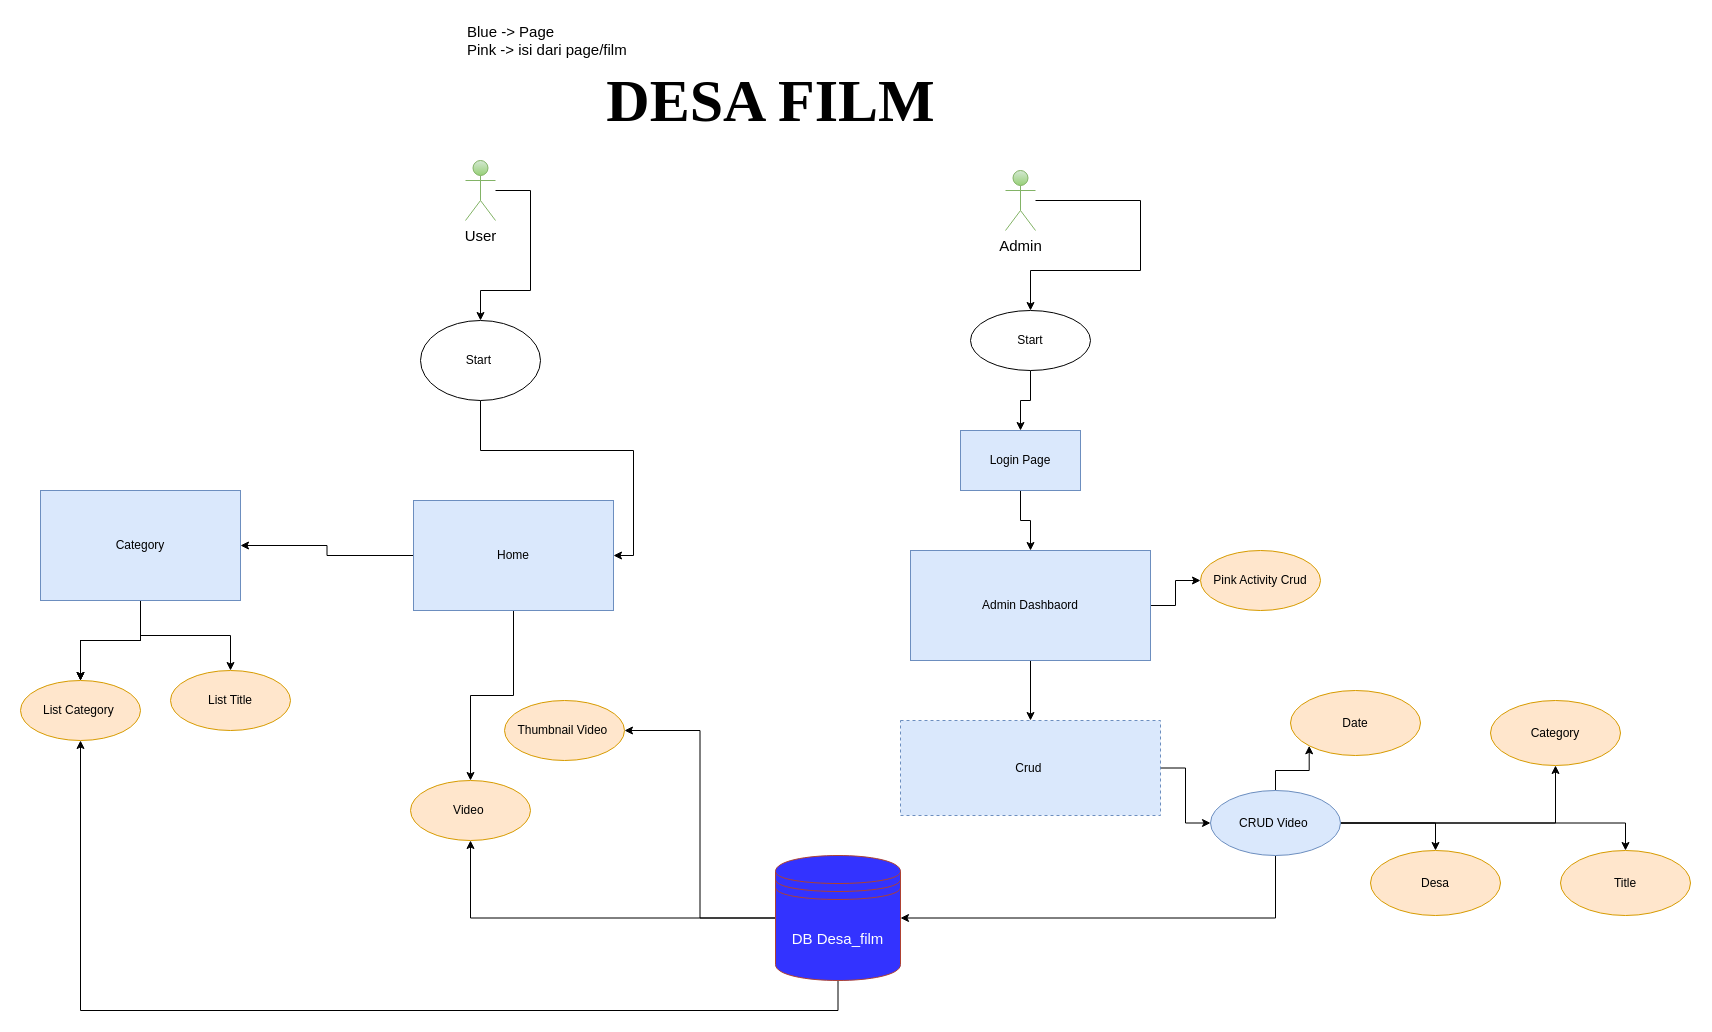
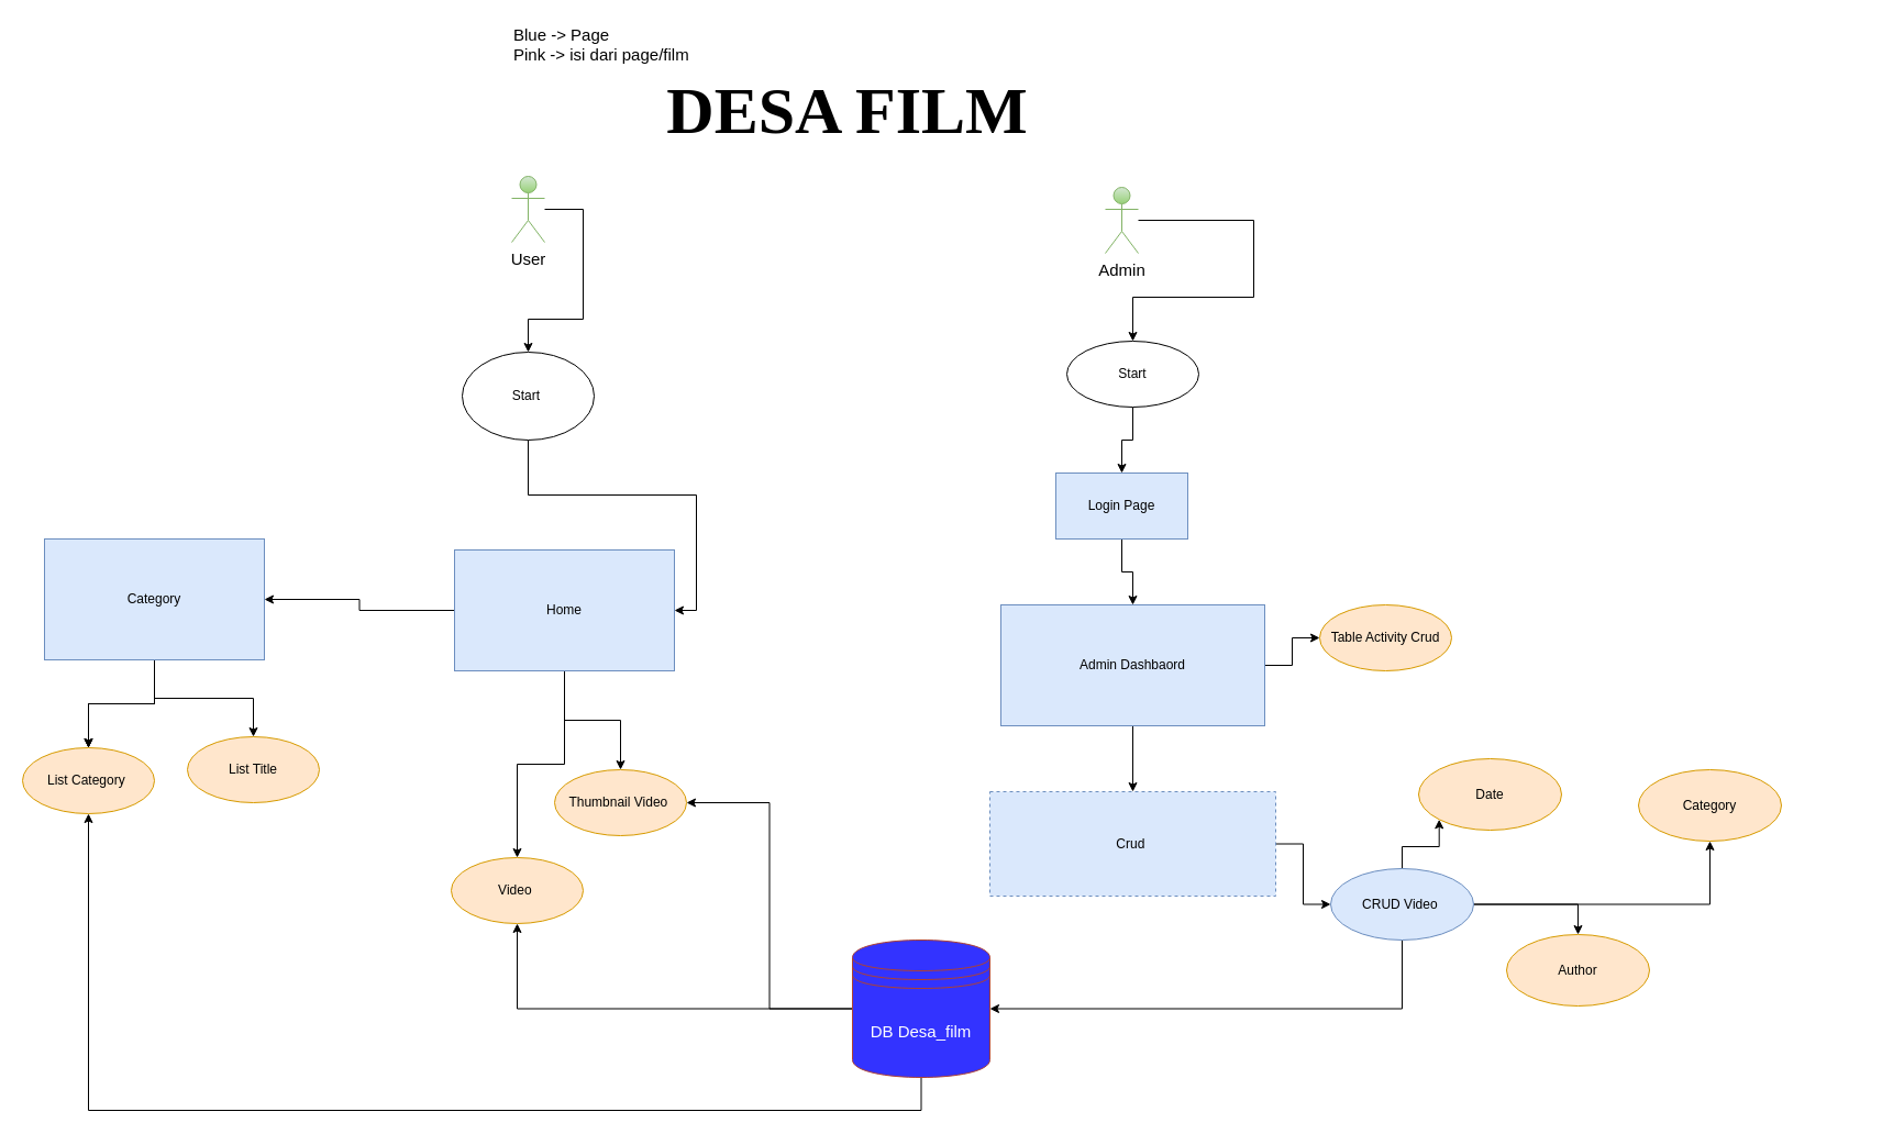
  <mxCell id="0" />
  <mxCell id="1" parent="0" />
  <mxCell id="2" style="edgeStyle=orthogonalEdgeStyle;rounded=0;orthogonalLoop=1;jettySize=auto;html=1;entryX=1;entryY=0.5;entryDx=0;entryDy=0;" parent="1" source="3" target="7" edge="1"><mxGeometry relative="1" as="geometry"><mxPoint x="630" y="570" as="targetPoint" /></mxGeometry></mxCell>
  <mxCell id="3" value="Start&amp;nbsp;" style="ellipse;whiteSpace=wrap;html=1;" parent="1" vertex="1"><mxGeometry x="420" y="320" width="120" height="80" as="geometry" /></mxCell>
+ <mxCell id="4" value="" style="edgeStyle=orthogonalEdgeStyle;rounded=0;orthogonalLoop=1;jettySize=auto;html=1;" parent="1" source="7" target="8" edge="1"><mxGeometry relative="1" as="geometry" /></mxCell>
  <mxCell id="5" value="" style="edgeStyle=orthogonalEdgeStyle;rounded=0;orthogonalLoop=1;jettySize=auto;html=1;" parent="1" source="7" target="9" edge="1"><mxGeometry relative="1" as="geometry" /></mxCell>
  <mxCell id="6" value="" style="edgeStyle=orthogonalEdgeStyle;rounded=0;orthogonalLoop=1;jettySize=auto;html=1;" parent="1" source="7" target="14" edge="1"><mxGeometry relative="1" as="geometry" /></mxCell>
  <mxCell id="7" value="Home" style="rounded=0;whiteSpace=wrap;html=1;fillColor=#dae8fc;strokeColor=#6c8ebf;" parent="1" vertex="1"><mxGeometry x="413" y="500" width="200" height="110" as="geometry" /></mxCell>
  <mxCell id="8" value="Thumbnail Video&amp;nbsp;" style="ellipse;whiteSpace=wrap;html=1;rounded=0;fillColor=#ffe6cc;strokeColor=#d79b00;" parent="1" vertex="1"><mxGeometry x="504" y="700" width="120" height="60" as="geometry" /></mxCell>
  <mxCell id="9" value="Video&amp;nbsp;" style="ellipse;whiteSpace=wrap;html=1;rounded=0;fillColor=#ffe6cc;strokeColor=#d79b00;" parent="1" vertex="1"><mxGeometry x="410" y="780" width="120" height="60" as="geometry" /></mxCell>
  <mxCell id="10" value="" style="edgeStyle=orthogonalEdgeStyle;rounded=0;orthogonalLoop=1;jettySize=auto;html=1;fontSize=15;" parent="1" source="14" target="16" edge="1"><mxGeometry relative="1" as="geometry" /></mxCell>
  <mxCell id="11" value="" style="edgeStyle=orthogonalEdgeStyle;rounded=0;orthogonalLoop=1;jettySize=auto;html=1;fontSize=15;" parent="1" source="14" target="16" edge="1"><mxGeometry relative="1" as="geometry" /></mxCell>
  <mxCell id="12" value="" style="edgeStyle=orthogonalEdgeStyle;rounded=0;orthogonalLoop=1;jettySize=auto;html=1;fontSize=15;" parent="1" source="14" target="16" edge="1"><mxGeometry relative="1" as="geometry" /></mxCell>
  <mxCell id="13" value="" style="edgeStyle=orthogonalEdgeStyle;rounded=0;orthogonalLoop=1;jettySize=auto;html=1;fontSize=15;" parent="1" source="14" target="17" edge="1"><mxGeometry relative="1" as="geometry" /></mxCell>
  <mxCell id="14" value="Category" style="rounded=0;whiteSpace=wrap;html=1;fillColor=#dae8fc;strokeColor=#6c8ebf;" parent="1" vertex="1"><mxGeometry x="40" y="490" width="200" height="110" as="geometry" /></mxCell>
  <mxCell id="15" value="&lt;font style=&quot;font-size: 15px&quot;&gt;Blue -&amp;gt; Page&lt;br&gt;Pink -&amp;gt; isi dari page/film&amp;nbsp;&lt;/font&gt;" style="text;html=1;align=left;verticalAlign=middle;resizable=0;points=[];autosize=1;strokeColor=none;fillColor=none;" parent="1" vertex="1"><mxGeometry x="465" y="20" width="200" height="40" as="geometry" /></mxCell>
  <mxCell id="16" value="List Category&amp;nbsp;" style="ellipse;whiteSpace=wrap;html=1;fillColor=#ffe6cc;strokeColor=#d79b00;rounded=0;" parent="1" vertex="1"><mxGeometry x="20" y="680" width="120" height="60" as="geometry" /></mxCell>
  <mxCell id="17" value="List Title" style="ellipse;whiteSpace=wrap;html=1;fillColor=#ffe6cc;strokeColor=#d79b00;rounded=0;" parent="1" vertex="1"><mxGeometry x="170" y="670" width="120" height="60" as="geometry" /></mxCell>
  <mxCell id="18" value="" style="edgeStyle=orthogonalEdgeStyle;rounded=0;orthogonalLoop=1;jettySize=auto;html=1;fontSize=15;" parent="1" source="20" target="25" edge="1"><mxGeometry relative="1" as="geometry" /></mxCell>
  <mxCell id="19" value="" style="edgeStyle=orthogonalEdgeStyle;rounded=0;orthogonalLoop=1;jettySize=auto;html=1;fontSize=15;" parent="1" source="20" target="27" edge="1"><mxGeometry relative="1" as="geometry" /></mxCell>
  <mxCell id="20" value="Admin Dashbaord" style="whiteSpace=wrap;html=1;fillColor=#dae8fc;strokeColor=#6c8ebf;" parent="1" vertex="1"><mxGeometry x="910" y="550" width="240" height="110" as="geometry" /></mxCell>
  <mxCell id="21" value="" style="edgeStyle=orthogonalEdgeStyle;rounded=0;orthogonalLoop=1;jettySize=auto;html=1;fontSize=15;" parent="1" source="22" target="24" edge="1"><mxGeometry relative="1" as="geometry" /></mxCell>
  <mxCell id="22" value="Start" style="ellipse;whiteSpace=wrap;html=1;" parent="1" vertex="1"><mxGeometry x="970" y="310" width="120" height="60" as="geometry" /></mxCell>
  <mxCell id="23" value="" style="edgeStyle=orthogonalEdgeStyle;rounded=0;orthogonalLoop=1;jettySize=auto;html=1;fontSize=15;" parent="1" source="24" target="20" edge="1"><mxGeometry relative="1" as="geometry" /></mxCell>
  <mxCell id="24" value="Login Page" style="whiteSpace=wrap;html=1;fillColor=#dae8fc;strokeColor=#6c8ebf;" parent="1" vertex="1"><mxGeometry x="960" y="430" width="120" height="60" as="geometry" /></mxCell>
- <mxCell id="25" value="Pink Activity Crud" style="ellipse;whiteSpace=wrap;html=1;fillColor=#ffe6cc;strokeColor=#d79b00;" parent="1" vertex="1"><mxGeometry x="1200" y="550" width="120" height="60" as="geometry" /></mxCell>
+ <mxCell id="25" value="Table Activity Crud" style="ellipse;whiteSpace=wrap;html=1;fillColor=#ffe6cc;strokeColor=#d79b00;" parent="1" vertex="1"><mxGeometry x="1200" y="550" width="120" height="60" as="geometry" /></mxCell>
  <mxCell id="26" value="" style="edgeStyle=orthogonalEdgeStyle;rounded=0;orthogonalLoop=1;jettySize=auto;html=1;fontSize=15;" parent="1" source="27" target="33" edge="1"><mxGeometry relative="1" as="geometry" /></mxCell>
  <mxCell id="27" value="Crud&amp;nbsp;" style="whiteSpace=wrap;html=1;fillColor=#dae8fc;strokeColor=#6c8ebf;dashed=1;" parent="1" vertex="1"><mxGeometry x="900" y="720" width="260" height="95" as="geometry" /></mxCell>
  <mxCell id="28" style="edgeStyle=orthogonalEdgeStyle;rounded=0;orthogonalLoop=1;jettySize=auto;html=1;fontSize=15;exitX=0.5;exitY=1;exitDx=0;exitDy=0;" parent="1" source="33" target="37" edge="1"><mxGeometry relative="1" as="geometry" /></mxCell>
  <mxCell id="29" style="edgeStyle=orthogonalEdgeStyle;rounded=0;orthogonalLoop=1;jettySize=auto;html=1;entryX=0;entryY=1;entryDx=0;entryDy=0;fontSize=15;" parent="1" source="33" target="38" edge="1"><mxGeometry relative="1" as="geometry" /></mxCell>
  <mxCell id="30" style="edgeStyle=orthogonalEdgeStyle;rounded=0;orthogonalLoop=1;jettySize=auto;html=1;entryX=0.5;entryY=0;entryDx=0;entryDy=0;fontSize=15;" parent="1" source="33" target="40" edge="1"><mxGeometry relative="1" as="geometry" /></mxCell>
  <mxCell id="31" style="edgeStyle=orthogonalEdgeStyle;rounded=0;orthogonalLoop=1;jettySize=auto;html=1;fontSize=15;fontColor=#FFFFFF;" parent="1" source="33" target="41" edge="1"><mxGeometry relative="1" as="geometry" /></mxCell>
- <mxCell id="32" style="edgeStyle=orthogonalEdgeStyle;rounded=0;orthogonalLoop=1;jettySize=auto;html=1;entryX=0.5;entryY=0;entryDx=0;entryDy=0;fontSize=15;fontColor=#FFFFFF;" parent="1" source="33" target="39" edge="1"><mxGeometry relative="1" as="geometry" /></mxCell>
  <mxCell id="33" value="CRUD Video&amp;nbsp;" style="ellipse;whiteSpace=wrap;html=1;fillColor=#dae8fc;strokeColor=#6c8ebf;" parent="1" vertex="1"><mxGeometry x="1210" y="790" width="130" height="65" as="geometry" /></mxCell>
  <mxCell id="34" style="edgeStyle=orthogonalEdgeStyle;rounded=0;orthogonalLoop=1;jettySize=auto;html=1;fontSize=15;" parent="1" source="37" target="9" edge="1"><mxGeometry relative="1" as="geometry" /></mxCell>
  <mxCell id="35" style="edgeStyle=orthogonalEdgeStyle;rounded=0;orthogonalLoop=1;jettySize=auto;html=1;entryX=1;entryY=0.5;entryDx=0;entryDy=0;fontSize=15;" parent="1" source="37" target="8" edge="1"><mxGeometry relative="1" as="geometry" /></mxCell>
  <mxCell id="36" style="edgeStyle=orthogonalEdgeStyle;rounded=0;orthogonalLoop=1;jettySize=auto;html=1;entryX=0.5;entryY=1;entryDx=0;entryDy=0;fontSize=15;fontColor=#FFFFFF;" parent="1" source="37" target="16" edge="1"><mxGeometry relative="1" as="geometry"><Array as="points"><mxPoint x="837" y="1010" /><mxPoint x="80" y="1010" /></Array></mxGeometry></mxCell>
  <mxCell id="37" value="DB Desa_film" style="shape=datastore;whiteSpace=wrap;html=1;fontSize=15;fillColor=#3333FF;strokeColor=#ae4132;fontColor=#FFFFFF;" parent="1" vertex="1"><mxGeometry x="775" y="855" width="125" height="125" as="geometry" /></mxCell>
  <mxCell id="38" value="Date" style="ellipse;whiteSpace=wrap;html=1;fillColor=#ffe6cc;strokeColor=#d79b00;" parent="1" vertex="1"><mxGeometry x="1290" y="690" width="130" height="65" as="geometry" /></mxCell>
- <mxCell id="39" value="Title" style="ellipse;whiteSpace=wrap;html=1;fillColor=#ffe6cc;strokeColor=#d79b00;" parent="1" vertex="1"><mxGeometry x="1560" y="850" width="130" height="65" as="geometry" /></mxCell>
- <mxCell id="40" value="Desa" style="ellipse;whiteSpace=wrap;html=1;fillColor=#ffe6cc;strokeColor=#d79b00;" parent="1" vertex="1"><mxGeometry x="1370" y="850" width="130" height="65" as="geometry" /></mxCell>
+ <mxCell id="40" value="Author" style="ellipse;whiteSpace=wrap;html=1;fillColor=#ffe6cc;strokeColor=#d79b00;" parent="1" vertex="1"><mxGeometry x="1370" y="850" width="130" height="65" as="geometry" /></mxCell>
  <mxCell id="41" value="Category" style="ellipse;whiteSpace=wrap;html=1;fillColor=#ffe6cc;strokeColor=#d79b00;" parent="1" vertex="1"><mxGeometry x="1490" y="700" width="130" height="65" as="geometry" /></mxCell>
  <mxCell id="42" style="edgeStyle=orthogonalEdgeStyle;rounded=0;orthogonalLoop=1;jettySize=auto;html=1;fontSize=15;fontColor=#FFFFFF;entryX=0.5;entryY=0;entryDx=0;entryDy=0;" parent="1" source="43" target="3" edge="1"><mxGeometry relative="1" as="geometry"><Array as="points"><mxPoint x="530" y="190" /><mxPoint x="530" y="290" /><mxPoint x="480" y="290" /></Array></mxGeometry></mxCell>
  <mxCell id="43" value="User" style="shape=umlActor;verticalLabelPosition=bottom;verticalAlign=top;html=1;outlineConnect=0;fontSize=15;fillColor=#d5e8d4;strokeColor=#82b366;gradientColor=#97d077;" parent="1" vertex="1"><mxGeometry x="465" y="160" width="30" height="60" as="geometry" /></mxCell>
  <mxCell id="44" style="edgeStyle=orthogonalEdgeStyle;rounded=0;orthogonalLoop=1;jettySize=auto;html=1;entryX=0.5;entryY=0;entryDx=0;entryDy=0;fontSize=15;fontColor=#FFFFFF;" parent="1" source="45" target="22" edge="1"><mxGeometry relative="1" as="geometry"><Array as="points"><mxPoint x="1140" y="200" /><mxPoint x="1140" y="270" /><mxPoint x="1030" y="270" /></Array></mxGeometry></mxCell>
  <mxCell id="45" value="Admin" style="shape=umlActor;verticalLabelPosition=bottom;verticalAlign=top;html=1;outlineConnect=0;fontSize=15;fillColor=#d5e8d4;gradientColor=#97d077;strokeColor=#82b366;" parent="1" vertex="1"><mxGeometry x="1005" y="170" width="30" height="60" as="geometry" /></mxCell>
  <mxCell id="46" value="&lt;font color=&quot;#000000&quot; style=&quot;font-size: 60px&quot;&gt;DESA FILM&lt;/font&gt;" style="text;html=1;align=center;verticalAlign=middle;resizable=0;points=[];autosize=1;strokeColor=none;fillColor=none;fontSize=36;fontColor=#FFFFFF;fontStyle=1;fontFamily=Comic Sans MS;" parent="1" vertex="1"><mxGeometry x="590" y="70" width="360" height="60" as="geometry" /></mxCell>
